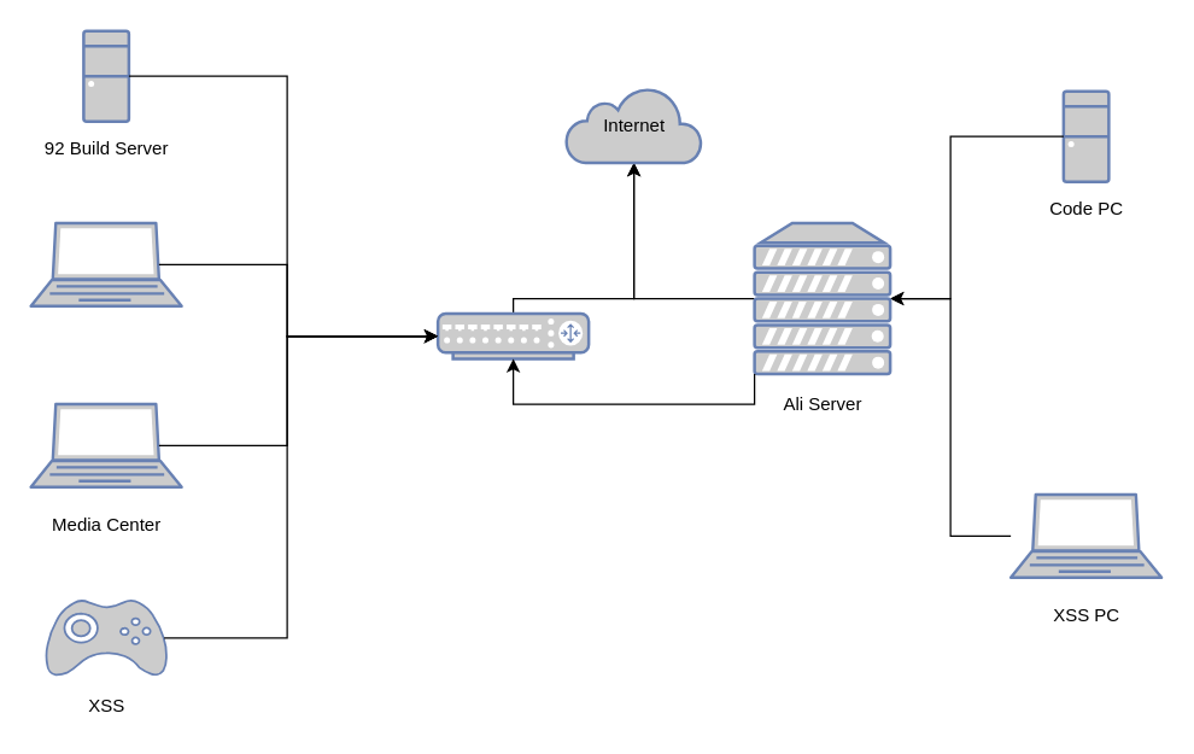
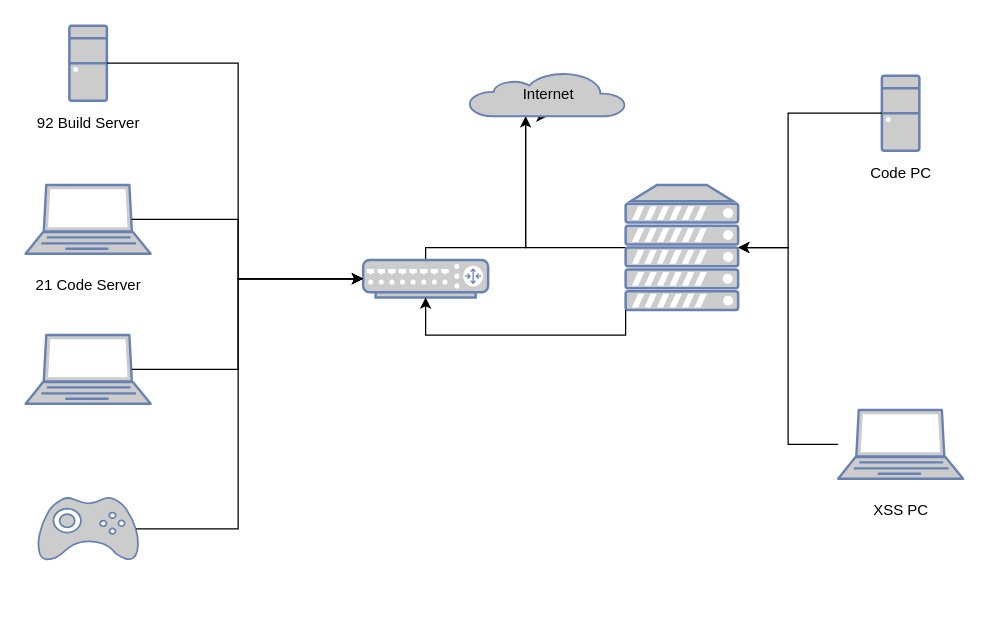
  <mxCell id="0" />
  <mxCell id="1" parent="0" />
  <mxCell id="2" style="edgeStyle=orthogonalEdgeStyle;rounded=0;orthogonalLoop=1;jettySize=auto;html=1;exitX=0;exitY=0.5;exitDx=0;exitDy=0;exitPerimeter=0;entryX=0.5;entryY=1;entryDx=0;entryDy=0;entryPerimeter=0;" edge="1" parent="1" source="31" target="29"><mxGeometry relative="1" as="geometry"><Array as="points"><mxPoint x="420" y="197.5" /></Array></mxGeometry></mxCell>
  <mxCell id="3" value="" style="group" vertex="1" connectable="0" parent="1"><mxGeometry x="20" y="147.5" width="100" height="90" as="geometry" /></mxCell>
  <mxCell id="4" value="" style="fontColor=#0066CC;verticalAlign=top;verticalLabelPosition=bottom;labelPosition=center;align=center;html=1;outlineConnect=0;fillColor=#CCCCCC;strokeColor=#6881B3;gradientColor=none;gradientDirection=north;strokeWidth=2;shape=mxgraph.networks.laptop;" vertex="1" parent="3"><mxGeometry width="100" height="55" as="geometry" /></mxCell>
+ <mxCell id="5" value="21 Code Server" style="text;html=1;align=center;verticalAlign=middle;resizable=0;points=[];autosize=1;strokeColor=none;fillColor=none;" vertex="1" parent="3"><mxGeometry y="70" width="100" height="20" as="geometry" /></mxCell>
  <mxCell id="6" value="" style="group" vertex="1" connectable="0" parent="1"><mxGeometry x="20" y="20" width="100" height="87.5" as="geometry" /></mxCell>
  <mxCell id="7" value="" style="fontColor=#0066CC;verticalAlign=top;verticalLabelPosition=bottom;labelPosition=center;align=center;html=1;outlineConnect=0;fillColor=#CCCCCC;strokeColor=#6881B3;gradientColor=none;gradientDirection=north;strokeWidth=2;shape=mxgraph.networks.desktop_pc;" vertex="1" parent="6"><mxGeometry x="35" width="30" height="60" as="geometry" /></mxCell>
  <mxCell id="8" value="92 Build Server" style="text;html=1;align=center;verticalAlign=middle;resizable=0;points=[];autosize=1;strokeColor=none;fillColor=none;" vertex="1" parent="6"><mxGeometry y="67.5" width="100" height="20" as="geometry" /></mxCell>
  <mxCell id="9" value="" style="group" vertex="1" connectable="0" parent="1"><mxGeometry x="30" y="397.5" width="80" height="80" as="geometry" /></mxCell>
  <mxCell id="10" value="" style="fontColor=#0066CC;verticalAlign=top;verticalLabelPosition=bottom;labelPosition=center;align=center;html=1;outlineConnect=0;fillColor=#CCCCCC;strokeColor=#6881B3;gradientColor=none;gradientDirection=north;strokeWidth=2;shape=mxgraph.networks.gamepad;" vertex="1" parent="9"><mxGeometry width="80" height="50" as="geometry" /></mxCell>
- <mxCell id="11" value="XSS&lt;br&gt;" style="text;html=1;align=center;verticalAlign=middle;resizable=0;points=[];autosize=1;strokeColor=none;fillColor=none;" vertex="1" parent="9"><mxGeometry x="20" y="60" width="40" height="20" as="geometry" /></mxCell>
  <mxCell id="12" value="" style="group" vertex="1" connectable="0" parent="1"><mxGeometry x="20" y="267.5" width="100" height="90" as="geometry" /></mxCell>
  <mxCell id="13" value="" style="fontColor=#0066CC;verticalAlign=top;verticalLabelPosition=bottom;labelPosition=center;align=center;html=1;outlineConnect=0;fillColor=#CCCCCC;strokeColor=#6881B3;gradientColor=none;gradientDirection=north;strokeWidth=2;shape=mxgraph.networks.laptop;" vertex="1" parent="12"><mxGeometry width="100" height="55" as="geometry" /></mxCell>
- <mxCell id="14" value="Media Center" style="text;html=1;align=center;verticalAlign=middle;resizable=0;points=[];autosize=1;strokeColor=none;fillColor=none;" vertex="1" parent="12"><mxGeometry x="5" y="70" width="90" height="20" as="geometry" /></mxCell>
  <mxCell id="15" style="edgeStyle=orthogonalEdgeStyle;rounded=0;orthogonalLoop=1;jettySize=auto;html=1;exitX=1;exitY=0.5;exitDx=0;exitDy=0;exitPerimeter=0;entryX=0;entryY=0.5;entryDx=0;entryDy=0;entryPerimeter=0;" edge="1" parent="1" source="7" target="17"><mxGeometry relative="1" as="geometry"><mxPoint x="310" y="227.5" as="targetPoint" /><Array as="points"><mxPoint x="190" y="49.5" /><mxPoint x="190" y="222.5" /></Array></mxGeometry></mxCell>
  <mxCell id="16" style="edgeStyle=orthogonalEdgeStyle;rounded=0;orthogonalLoop=1;jettySize=auto;html=1;exitX=0.5;exitY=0;exitDx=0;exitDy=0;exitPerimeter=0;" edge="1" parent="1" source="17" target="29"><mxGeometry relative="1" as="geometry"><Array as="points"><mxPoint x="340" y="197.5" /><mxPoint x="420" y="197.5" /></Array></mxGeometry></mxCell>
  <mxCell id="17" value="" style="fontColor=#0066CC;verticalAlign=top;verticalLabelPosition=bottom;labelPosition=center;align=center;html=1;outlineConnect=0;fillColor=#CCCCCC;strokeColor=#6881B3;gradientColor=none;gradientDirection=north;strokeWidth=2;shape=mxgraph.networks.router;" vertex="1" parent="1"><mxGeometry x="290" y="207.5" width="100" height="30" as="geometry" /></mxCell>
  <mxCell id="18" style="edgeStyle=orthogonalEdgeStyle;rounded=0;orthogonalLoop=1;jettySize=auto;html=1;exitX=0.85;exitY=0.5;exitDx=0;exitDy=0;exitPerimeter=0;entryX=0;entryY=0.5;entryDx=0;entryDy=0;entryPerimeter=0;" edge="1" parent="1" source="4" target="17"><mxGeometry relative="1" as="geometry"><Array as="points"><mxPoint x="190" y="175.5" /><mxPoint x="190" y="222.5" /></Array></mxGeometry></mxCell>
  <mxCell id="19" style="edgeStyle=orthogonalEdgeStyle;rounded=0;orthogonalLoop=1;jettySize=auto;html=1;exitX=0.85;exitY=0.5;exitDx=0;exitDy=0;exitPerimeter=0;entryX=0;entryY=0.5;entryDx=0;entryDy=0;entryPerimeter=0;" edge="1" parent="1" source="13" target="17"><mxGeometry relative="1" as="geometry"><mxPoint x="270" y="217.5" as="targetPoint" /><Array as="points"><mxPoint x="190" y="295.5" /><mxPoint x="190" y="222.5" /></Array></mxGeometry></mxCell>
  <mxCell id="20" style="edgeStyle=orthogonalEdgeStyle;rounded=0;orthogonalLoop=1;jettySize=auto;html=1;exitX=0.98;exitY=0.5;exitDx=0;exitDy=0;exitPerimeter=0;entryX=0;entryY=0.5;entryDx=0;entryDy=0;entryPerimeter=0;" edge="1" parent="1" source="10" target="17"><mxGeometry relative="1" as="geometry"><Array as="points"><mxPoint x="190" y="422.5" /><mxPoint x="190" y="222.5" /></Array></mxGeometry></mxCell>
  <mxCell id="21" value="" style="group" vertex="1" connectable="0" parent="1"><mxGeometry x="670" y="60" width="100" height="87.5" as="geometry" /></mxCell>
  <mxCell id="22" value="" style="fontColor=#0066CC;verticalAlign=top;verticalLabelPosition=bottom;labelPosition=center;align=center;html=1;outlineConnect=0;fillColor=#CCCCCC;strokeColor=#6881B3;gradientColor=none;gradientDirection=north;strokeWidth=2;shape=mxgraph.networks.desktop_pc;" vertex="1" parent="21"><mxGeometry x="35" width="30" height="60" as="geometry" /></mxCell>
  <mxCell id="23" value="Code PC" style="text;html=1;align=center;verticalAlign=middle;resizable=0;points=[];autosize=1;strokeColor=none;fillColor=none;" vertex="1" parent="21"><mxGeometry x="20" y="67.5" width="60" height="20" as="geometry" /></mxCell>
  <mxCell id="24" value="" style="group" vertex="1" connectable="0" parent="1"><mxGeometry x="670" y="327.5" width="100" height="90" as="geometry" /></mxCell>
  <mxCell id="25" value="" style="fontColor=#0066CC;verticalAlign=top;verticalLabelPosition=bottom;labelPosition=center;align=center;html=1;outlineConnect=0;fillColor=#CCCCCC;strokeColor=#6881B3;gradientColor=none;gradientDirection=north;strokeWidth=2;shape=mxgraph.networks.laptop;" vertex="1" parent="24"><mxGeometry width="100" height="55" as="geometry" /></mxCell>
  <mxCell id="26" value="XSS PC" style="text;html=1;align=center;verticalAlign=middle;resizable=0;points=[];autosize=1;strokeColor=none;fillColor=none;" vertex="1" parent="24"><mxGeometry x="20" y="70" width="60" height="20" as="geometry" /></mxCell>
  <mxCell id="27" style="edgeStyle=orthogonalEdgeStyle;rounded=0;orthogonalLoop=1;jettySize=auto;html=1;exitX=0;exitY=0.5;exitDx=0;exitDy=0;exitPerimeter=0;entryX=1;entryY=0.5;entryDx=0;entryDy=0;entryPerimeter=0;" edge="1" parent="1" source="22" target="31"><mxGeometry relative="1" as="geometry"><mxPoint x="590" y="187.5" as="targetPoint" /><Array as="points"><mxPoint x="630" y="90.5" /><mxPoint x="630" y="197.5" /></Array></mxGeometry></mxCell>
  <mxCell id="28" style="edgeStyle=orthogonalEdgeStyle;rounded=0;orthogonalLoop=1;jettySize=auto;html=1;entryX=1;entryY=0.5;entryDx=0;entryDy=0;entryPerimeter=0;" edge="1" parent="1" source="25" target="31"><mxGeometry relative="1" as="geometry" /></mxCell>
- <mxCell id="29" value="&lt;font color=&quot;#000000&quot;&gt;Internet&lt;/font&gt;" style="html=1;outlineConnect=0;fillColor=#CCCCCC;strokeColor=#6881B3;gradientColor=none;gradientDirection=north;strokeWidth=2;shape=mxgraph.networks.cloud;fontColor=#ffffff;" vertex="1" parent="1"><mxGeometry x="375" y="57.5" width="90" height="50" as="geometry" /></mxCell>
+ <mxCell id="29" value="&lt;font color=&quot;#000000&quot;&gt;Internet&lt;/font&gt;" style="html=1;outlineConnect=0;fillColor=#CCCCCC;strokeColor=#6881B3;gradientColor=none;gradientDirection=north;strokeWidth=2;shape=mxgraph.networks.cloud;fontColor=#ffffff;" vertex="1" parent="1"><mxGeometry x="375" y="57.5" width="125" height="35" as="geometry" /></mxCell>
  <mxCell id="30" value="" style="group" vertex="1" connectable="0" parent="1"><mxGeometry x="500" y="147.5" width="90" height="130" as="geometry" /></mxCell>
  <mxCell id="31" value="" style="fontColor=#0066CC;verticalAlign=top;verticalLabelPosition=bottom;labelPosition=center;align=center;html=1;outlineConnect=0;fillColor=#CCCCCC;strokeColor=#6881B3;gradientColor=none;gradientDirection=north;strokeWidth=2;shape=mxgraph.networks.server;" vertex="1" parent="30"><mxGeometry width="90" height="100" as="geometry" /></mxCell>
- <mxCell id="32" value="Ali Server" style="text;html=1;align=center;verticalAlign=middle;resizable=0;points=[];autosize=1;strokeColor=none;fillColor=none;fontColor=#000000;" vertex="1" parent="30"><mxGeometry x="10" y="110" width="70" height="20" as="geometry" /></mxCell>
  <mxCell id="33" style="edgeStyle=orthogonalEdgeStyle;rounded=0;orthogonalLoop=1;jettySize=auto;html=1;exitX=0;exitY=1;exitDx=0;exitDy=0;exitPerimeter=0;entryX=0.5;entryY=1;entryDx=0;entryDy=0;entryPerimeter=0;fontColor=#000000;" edge="1" parent="1" source="31" target="17"><mxGeometry relative="1" as="geometry" /></mxCell>
